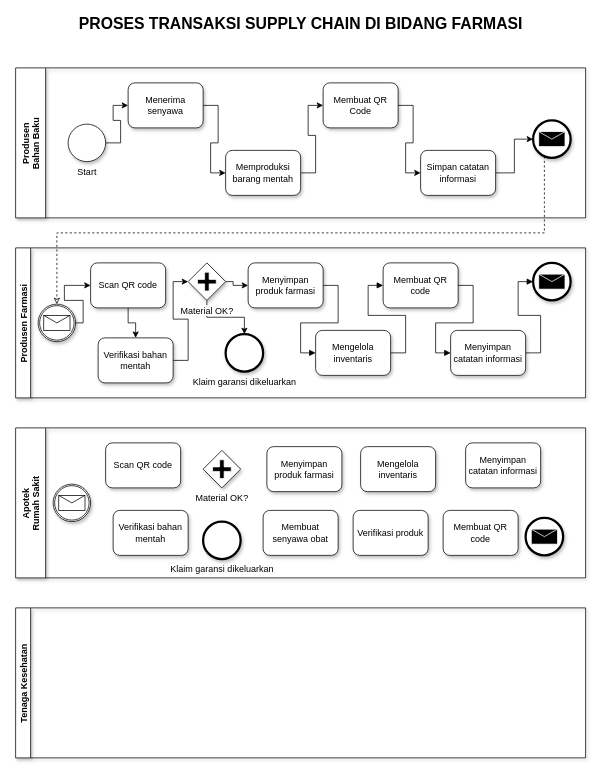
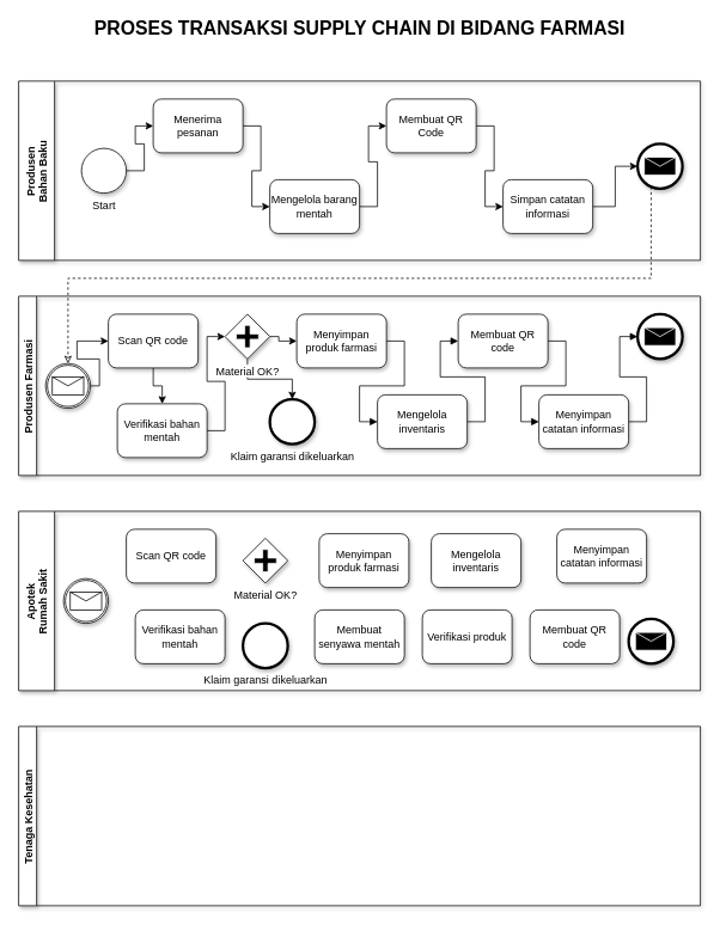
  <mxCell id="0" />
  <mxCell id="1" parent="0" />
  <mxCell id="2" value="Produsen &#10;Bahan Baku" style="swimlane;startSize=40;horizontal=0;shadow=1;" vertex="1" parent="1"><mxGeometry x="20" y="90" width="760" height="200" as="geometry" /></mxCell>
  <mxCell id="3" value="Produsen Farmasi" style="swimlane;startSize=20;horizontal=0;shadow=1;" vertex="1" parent="1"><mxGeometry x="20" y="330" width="760" height="200" as="geometry" /></mxCell>
  <mxCell id="4" value="Apotek &#10;Rumah Sakit" style="swimlane;startSize=40;horizontal=0;shadow=1;" vertex="1" parent="1"><mxGeometry x="20" y="570" width="760" height="200" as="geometry" /></mxCell>
  <mxCell id="5" value="Tenaga Kesehatan" style="swimlane;startSize=20;horizontal=0;shadow=1;" vertex="1" parent="1"><mxGeometry x="20" y="810" width="760" height="200" as="geometry" /></mxCell>
  <mxCell id="6" value="&lt;font style=&quot;font-size: 21px&quot;&gt;&lt;b&gt;PROSES TRANSAKSI SUPPLY CHAIN DI BIDANG FARMASI&lt;br&gt;&lt;/b&gt;&lt;/font&gt;" style="text;html=1;align=center;verticalAlign=middle;resizable=0;points=[];autosize=1;" vertex="1" parent="1"><mxGeometry x="40" y="20" width="720" height="20" as="geometry" /></mxCell>
  <mxCell id="7" style="edgeStyle=orthogonalEdgeStyle;rounded=0;orthogonalLoop=1;jettySize=auto;html=1;endArrow=classic;endFill=1;" edge="1" parent="1" source="8" target="10"><mxGeometry relative="1" as="geometry"><Array as="points"><mxPoint x="160" y="190" /><mxPoint x="160" y="160" /><mxPoint x="150" y="160" /><mxPoint x="150" y="140" /></Array></mxGeometry></mxCell>
  <mxCell id="8" value="Start" style="shape=mxgraph.bpmn.shape;html=1;verticalLabelPosition=bottom;labelBackgroundColor=#ffffff;verticalAlign=top;align=center;perimeter=ellipsePerimeter;outlineConnect=0;outline=standard;symbol=general;shadow=1;" vertex="1" parent="1"><mxGeometry x="90" y="165" width="50" height="50" as="geometry" /></mxCell>
  <mxCell id="9" style="edgeStyle=orthogonalEdgeStyle;rounded=0;orthogonalLoop=1;jettySize=auto;html=1;entryX=0;entryY=0.5;entryDx=0;entryDy=0;endArrow=classic;endFill=1;" edge="1" parent="1" source="10" target="12"><mxGeometry relative="1" as="geometry" /></mxCell>
- <mxCell id="10" value="Menerima senyawa" style="shape=ext;rounded=1;html=1;whiteSpace=wrap;shadow=1;" vertex="1" parent="1"><mxGeometry x="170" y="110" width="100" height="60" as="geometry" /></mxCell>
+ <mxCell id="10" value="Menerima pesanan" style="shape=ext;rounded=1;html=1;whiteSpace=wrap;shadow=1;" vertex="1" parent="1"><mxGeometry x="170" y="110" width="100" height="60" as="geometry" /></mxCell>
  <mxCell id="11" style="edgeStyle=orthogonalEdgeStyle;rounded=0;orthogonalLoop=1;jettySize=auto;html=1;entryX=0;entryY=0.5;entryDx=0;entryDy=0;endArrow=classic;endFill=1;" edge="1" parent="1" source="12" target="14"><mxGeometry relative="1" as="geometry" /></mxCell>
- <mxCell id="12" value="Memproduksi barang mentah" style="shape=ext;rounded=1;html=1;whiteSpace=wrap;shadow=1;" vertex="1" parent="1"><mxGeometry x="300" y="200" width="100" height="60" as="geometry" /></mxCell>
+ <mxCell id="12" value="Mengelola barang mentah" style="shape=ext;rounded=1;html=1;whiteSpace=wrap;shadow=1;" vertex="1" parent="1"><mxGeometry x="300" y="200" width="100" height="60" as="geometry" /></mxCell>
  <mxCell id="13" style="edgeStyle=orthogonalEdgeStyle;rounded=0;orthogonalLoop=1;jettySize=auto;html=1;entryX=0;entryY=0.5;entryDx=0;entryDy=0;endArrow=classic;endFill=1;" edge="1" parent="1" source="14" target="16"><mxGeometry relative="1" as="geometry" /></mxCell>
  <mxCell id="14" value="Membuat QR Code" style="shape=ext;rounded=1;html=1;whiteSpace=wrap;shadow=1;" vertex="1" parent="1"><mxGeometry x="430" y="110" width="100" height="60" as="geometry" /></mxCell>
  <mxCell id="15" style="edgeStyle=orthogonalEdgeStyle;rounded=0;orthogonalLoop=1;jettySize=auto;html=1;endArrow=classic;endFill=1;" edge="1" parent="1" source="16" target="18"><mxGeometry relative="1" as="geometry" /></mxCell>
  <mxCell id="16" value="Simpan catatan informasi" style="shape=ext;rounded=1;html=1;whiteSpace=wrap;shadow=1;" vertex="1" parent="1"><mxGeometry x="560" y="200" width="100" height="60" as="geometry" /></mxCell>
  <mxCell id="17" style="edgeStyle=orthogonalEdgeStyle;rounded=0;orthogonalLoop=1;jettySize=auto;html=1;endArrow=classic;endFill=0;dashed=1;" edge="1" parent="1" source="18" target="20"><mxGeometry relative="1" as="geometry"><Array as="points"><mxPoint x="725" y="310" /><mxPoint x="75" y="310" /></Array></mxGeometry></mxCell>
  <mxCell id="18" value="" style="shape=mxgraph.bpmn.shape;html=1;verticalLabelPosition=bottom;labelBackgroundColor=#ffffff;verticalAlign=top;align=center;perimeter=ellipsePerimeter;outlineConnect=0;outline=end;symbol=message;shadow=1;" vertex="1" parent="1"><mxGeometry x="710" y="160" width="50" height="50" as="geometry" /></mxCell>
  <mxCell id="19" style="edgeStyle=orthogonalEdgeStyle;rounded=0;orthogonalLoop=1;jettySize=auto;html=1;endArrow=classic;endFill=1;" edge="1" parent="1" source="20" target="22"><mxGeometry relative="1" as="geometry"><Array as="points"><mxPoint x="110" y="430" /><mxPoint x="110" y="400" /><mxPoint x="85" y="400" /><mxPoint x="85" y="380" /></Array></mxGeometry></mxCell>
  <mxCell id="20" value="" style="shape=mxgraph.bpmn.shape;html=1;verticalLabelPosition=bottom;labelBackgroundColor=#ffffff;verticalAlign=top;align=center;perimeter=ellipsePerimeter;outlineConnect=0;outline=catching;symbol=message;shadow=1;" vertex="1" parent="1"><mxGeometry x="50" y="405" width="50" height="50" as="geometry" /></mxCell>
  <mxCell id="21" style="edgeStyle=orthogonalEdgeStyle;rounded=0;orthogonalLoop=1;jettySize=auto;html=1;endArrow=classic;endFill=1;" edge="1" parent="1" source="22" target="27"><mxGeometry relative="1" as="geometry" /></mxCell>
  <mxCell id="22" value="Scan QR code" style="shape=ext;rounded=1;html=1;whiteSpace=wrap;shadow=1;" vertex="1" parent="1"><mxGeometry x="120" y="350" width="100" height="60" as="geometry" /></mxCell>
  <mxCell id="23" style="edgeStyle=orthogonalEdgeStyle;rounded=0;orthogonalLoop=1;jettySize=auto;html=1;endArrow=classic;endFill=1;entryX=0;entryY=0.5;entryDx=0;entryDy=0;" edge="1" parent="1" source="25" target="29"><mxGeometry relative="1" as="geometry"><Array as="points"><mxPoint x="310" y="375" /><mxPoint x="310" y="380" /></Array></mxGeometry></mxCell>
  <mxCell id="24" style="edgeStyle=orthogonalEdgeStyle;rounded=0;orthogonalLoop=1;jettySize=auto;html=1;endArrow=classic;endFill=1;" edge="1" parent="1" source="25" target="36"><mxGeometry relative="1" as="geometry" /></mxCell>
  <mxCell id="25" value="Material OK?" style="shape=mxgraph.bpmn.shape;html=1;verticalLabelPosition=bottom;labelBackgroundColor=#ffffff;verticalAlign=top;align=center;perimeter=rhombusPerimeter;background=gateway;outlineConnect=0;outline=none;symbol=parallelGw;shadow=1;" vertex="1" parent="1"><mxGeometry x="250" y="350" width="50" height="50" as="geometry" /></mxCell>
  <mxCell id="26" style="edgeStyle=orthogonalEdgeStyle;rounded=0;orthogonalLoop=1;jettySize=auto;html=1;entryX=0;entryY=0.5;entryDx=0;entryDy=0;endArrow=classic;endFill=1;" edge="1" parent="1" source="27" target="25"><mxGeometry relative="1" as="geometry" /></mxCell>
  <mxCell id="27" value="Verifikasi bahan mentah" style="shape=ext;rounded=1;html=1;whiteSpace=wrap;shadow=1;" vertex="1" parent="1"><mxGeometry x="130" y="450" width="100" height="60" as="geometry" /></mxCell>
  <mxCell id="28" style="edgeStyle=orthogonalEdgeStyle;rounded=0;orthogonalLoop=1;jettySize=auto;html=1;entryX=0;entryY=0.5;entryDx=0;entryDy=0;endArrow=block;endFill=1;exitX=1;exitY=0.5;exitDx=0;exitDy=0;" edge="1" parent="1" source="29" target="31"><mxGeometry relative="1" as="geometry" /></mxCell>
  <mxCell id="29" value="Menyimpan produk farmasi" style="shape=ext;rounded=1;html=1;whiteSpace=wrap;shadow=1;" vertex="1" parent="1"><mxGeometry x="330" y="350" width="100" height="60" as="geometry" /></mxCell>
  <mxCell id="30" style="edgeStyle=orthogonalEdgeStyle;rounded=0;orthogonalLoop=1;jettySize=auto;html=1;entryX=0;entryY=0.5;entryDx=0;entryDy=0;endArrow=block;endFill=1;exitX=1;exitY=0.5;exitDx=0;exitDy=0;" edge="1" parent="1" source="31" target="33"><mxGeometry relative="1" as="geometry" /></mxCell>
  <mxCell id="31" value="Mengelola inventaris" style="shape=ext;rounded=1;html=1;whiteSpace=wrap;shadow=1;" vertex="1" parent="1"><mxGeometry x="420" y="440" width="100" height="60" as="geometry" /></mxCell>
  <mxCell id="32" style="edgeStyle=orthogonalEdgeStyle;rounded=0;orthogonalLoop=1;jettySize=auto;html=1;entryX=0;entryY=0.5;entryDx=0;entryDy=0;endArrow=block;endFill=1;exitX=1;exitY=0.5;exitDx=0;exitDy=0;" edge="1" parent="1" source="33" target="35"><mxGeometry relative="1" as="geometry" /></mxCell>
  <mxCell id="33" value="Membuat QR code" style="shape=ext;rounded=1;html=1;whiteSpace=wrap;shadow=1;" vertex="1" parent="1"><mxGeometry x="510" y="350" width="100" height="60" as="geometry" /></mxCell>
  <mxCell id="34" style="edgeStyle=orthogonalEdgeStyle;rounded=0;orthogonalLoop=1;jettySize=auto;html=1;entryX=0;entryY=0.5;entryDx=0;entryDy=0;endArrow=block;endFill=1;exitX=1;exitY=0.5;exitDx=0;exitDy=0;" edge="1" parent="1" source="35" target="37"><mxGeometry relative="1" as="geometry" /></mxCell>
  <mxCell id="35" value="Menyimpan catatan informasi" style="shape=ext;rounded=1;html=1;whiteSpace=wrap;shadow=1;" vertex="1" parent="1"><mxGeometry x="600" y="440" width="100" height="60" as="geometry" /></mxCell>
  <mxCell id="36" value="Klaim garansi dikeluarkan" style="shape=mxgraph.bpmn.shape;html=1;verticalLabelPosition=bottom;labelBackgroundColor=#ffffff;verticalAlign=top;align=center;perimeter=ellipsePerimeter;outlineConnect=0;outline=end;symbol=general;shadow=1;" vertex="1" parent="1"><mxGeometry x="300" y="445" width="50" height="50" as="geometry" /></mxCell>
  <mxCell id="37" value="" style="shape=mxgraph.bpmn.shape;html=1;verticalLabelPosition=bottom;labelBackgroundColor=#ffffff;verticalAlign=top;align=center;perimeter=ellipsePerimeter;outlineConnect=0;outline=end;symbol=message;shadow=1;" vertex="1" parent="1"><mxGeometry x="710" y="350" width="50" height="50" as="geometry" /></mxCell>
  <mxCell id="38" value="" style="shape=mxgraph.bpmn.shape;html=1;verticalLabelPosition=bottom;labelBackgroundColor=#ffffff;verticalAlign=top;align=center;perimeter=ellipsePerimeter;outlineConnect=0;outline=catching;symbol=message;shadow=1;" vertex="1" parent="1"><mxGeometry x="70" y="645" width="50" height="50" as="geometry" /></mxCell>
  <mxCell id="39" value="Scan QR code" style="shape=ext;rounded=1;html=1;whiteSpace=wrap;shadow=1;" vertex="1" parent="1"><mxGeometry x="140" y="590" width="100" height="60" as="geometry" /></mxCell>
  <mxCell id="40" value="Verifikasi bahan mentah" style="shape=ext;rounded=1;html=1;whiteSpace=wrap;shadow=1;" vertex="1" parent="1"><mxGeometry x="150" y="680" width="100" height="60" as="geometry" /></mxCell>
  <mxCell id="41" value="Material OK?" style="shape=mxgraph.bpmn.shape;html=1;verticalLabelPosition=bottom;labelBackgroundColor=#ffffff;verticalAlign=top;align=center;perimeter=rhombusPerimeter;background=gateway;outlineConnect=0;outline=none;symbol=parallelGw;shadow=1;" vertex="1" parent="1"><mxGeometry x="270" y="600" width="50" height="50" as="geometry" /></mxCell>
  <mxCell id="42" value="Klaim garansi dikeluarkan" style="shape=mxgraph.bpmn.shape;html=1;verticalLabelPosition=bottom;labelBackgroundColor=#ffffff;verticalAlign=top;align=center;perimeter=ellipsePerimeter;outlineConnect=0;outline=end;symbol=general;shadow=1;" vertex="1" parent="1"><mxGeometry x="270" y="695" width="50" height="50" as="geometry" /></mxCell>
  <mxCell id="43" value="Menyimpan produk farmasi" style="shape=ext;rounded=1;html=1;whiteSpace=wrap;shadow=1;" vertex="1" parent="1"><mxGeometry x="355" y="595" width="100" height="60" as="geometry" /></mxCell>
  <mxCell id="44" value="Mengelola inventaris" style="shape=ext;rounded=1;html=1;whiteSpace=wrap;shadow=1;" vertex="1" parent="1"><mxGeometry x="480" y="595" width="100" height="60" as="geometry" /></mxCell>
  <mxCell id="45" value="Membuat QR code" style="shape=ext;rounded=1;html=1;whiteSpace=wrap;shadow=1;" vertex="1" parent="1"><mxGeometry x="590" y="680" width="100" height="60" as="geometry" /></mxCell>
  <mxCell id="46" value="Menyimpan catatan informasi" style="shape=ext;rounded=1;html=1;whiteSpace=wrap;shadow=1;" vertex="1" parent="1"><mxGeometry x="620" y="590" width="100" height="60" as="geometry" /></mxCell>
  <mxCell id="47" value="" style="shape=mxgraph.bpmn.shape;html=1;verticalLabelPosition=bottom;labelBackgroundColor=#ffffff;verticalAlign=top;align=center;perimeter=ellipsePerimeter;outlineConnect=0;outline=end;symbol=message;shadow=1;" vertex="1" parent="1"><mxGeometry x="700" y="690" width="50" height="50" as="geometry" /></mxCell>
  <mxCell id="48" value="Verifikasi produk " style="shape=ext;rounded=1;html=1;whiteSpace=wrap;shadow=1;" vertex="1" parent="1"><mxGeometry x="470" y="680" width="100" height="60" as="geometry" /></mxCell>
- <mxCell id="49" value="Membuat senyawa obat" style="shape=ext;rounded=1;html=1;whiteSpace=wrap;shadow=1;" vertex="1" parent="1"><mxGeometry x="350" y="680" width="100" height="60" as="geometry" /></mxCell>
+ <mxCell id="49" value="Membuat senyawa mentah" style="shape=ext;rounded=1;html=1;whiteSpace=wrap;shadow=1;" vertex="1" parent="1"><mxGeometry x="350" y="680" width="100" height="60" as="geometry" /></mxCell>
